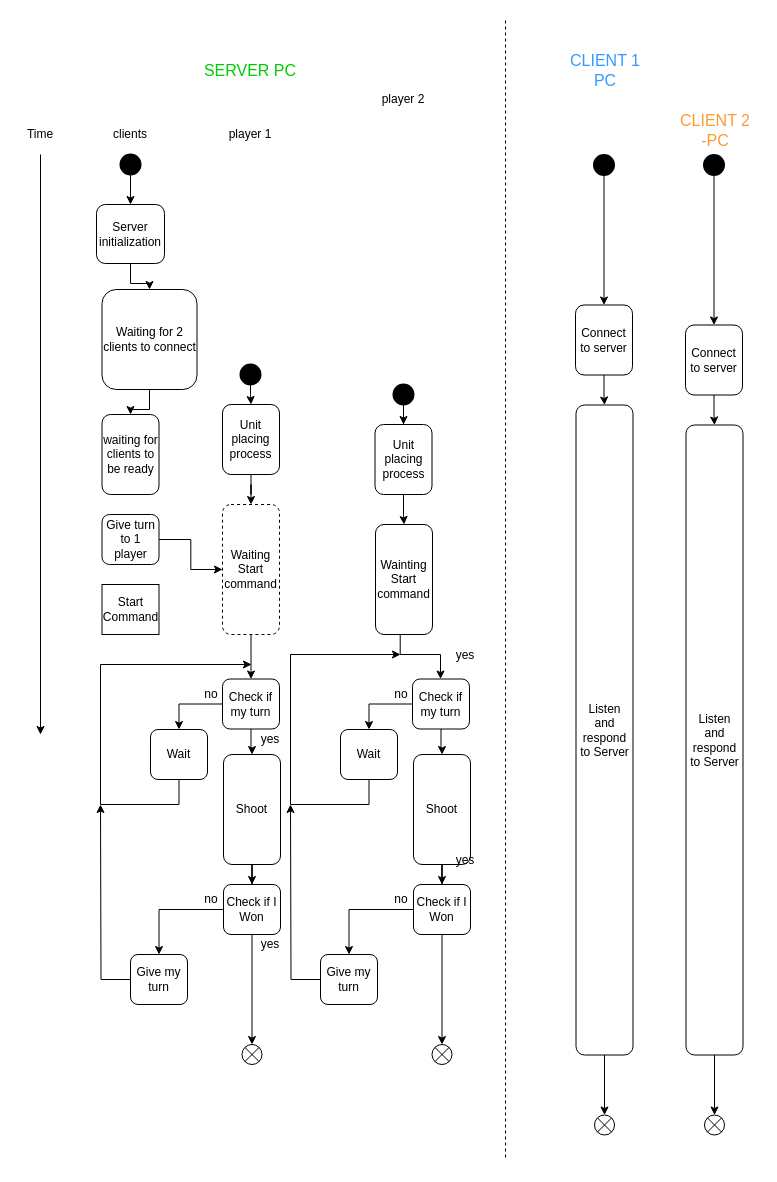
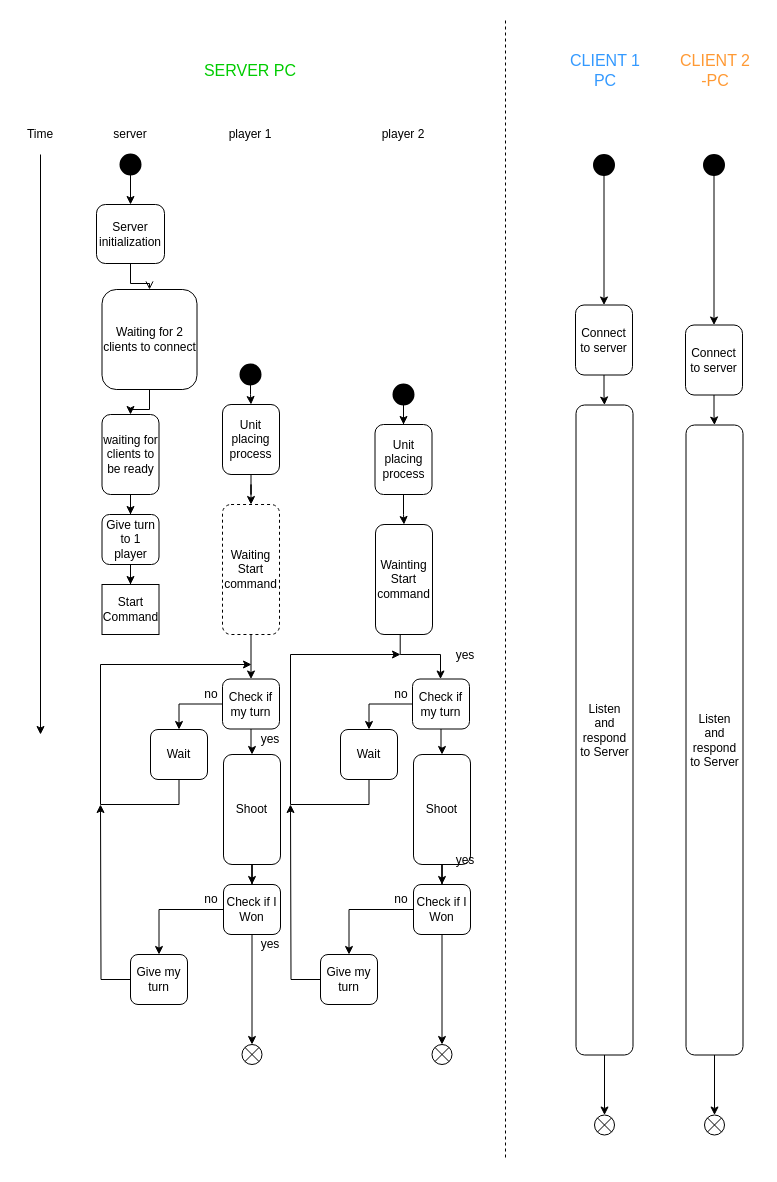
  <mxCell id="0" />
  <mxCell id="1" parent="0" />
  <mxCell id="2" value="" style="endArrow=classic;html=1;" edge="1" parent="1"><mxGeometry width="50" height="50" relative="1" as="geometry"><mxPoint x="40" y="154" as="sourcePoint" /><mxPoint x="40" y="734" as="targetPoint" /></mxGeometry></mxCell>
  <mxCell id="3" value="&lt;font color=&quot;#00cc00&quot; style=&quot;font-size: 16px;&quot;&gt;SERVER PC&lt;/font&gt;" style="text;html=1;strokeColor=none;fillColor=none;align=center;verticalAlign=middle;whiteSpace=wrap;rounded=0;fontSize=16;" vertex="1" parent="1"><mxGeometry x="196" y="60" width="108" height="20" as="geometry" /></mxCell>
  <mxCell id="4" value="&lt;font color=&quot;#3399ff&quot; style=&quot;font-size: 16px;&quot;&gt;CLIENT 1 PC&lt;/font&gt;" style="text;html=1;strokeColor=none;fillColor=none;align=center;verticalAlign=middle;whiteSpace=wrap;rounded=0;fontSize=16;" vertex="1" parent="1"><mxGeometry x="565" y="60" width="80" height="20" as="geometry" /></mxCell>
- <mxCell id="5" value="&lt;font color=&quot;#ff9933&quot; style=&quot;font-size: 16px;&quot;&gt;CLIENT 2 -PC&lt;/font&gt;" style="text;html=1;strokeColor=none;fillColor=none;align=center;verticalAlign=middle;whiteSpace=wrap;rounded=0;fontSize=16;" vertex="1" parent="1"><mxGeometry x="675" y="120" width="80" height="20" as="geometry" /></mxCell>
+ <mxCell id="5" value="&lt;font color=&quot;#ff9933&quot; style=&quot;font-size: 16px;&quot;&gt;CLIENT 2 -PC&lt;/font&gt;" style="text;html=1;strokeColor=none;fillColor=none;align=center;verticalAlign=middle;whiteSpace=wrap;rounded=0;fontSize=16;" vertex="1" parent="1"><mxGeometry x="675" y="60" width="80" height="20" as="geometry" /></mxCell>
  <mxCell id="6" value="Time" style="text;html=1;strokeColor=none;fillColor=none;align=center;verticalAlign=middle;whiteSpace=wrap;rounded=0;" vertex="1" parent="1"><mxGeometry x="20" y="124" width="40" height="20" as="geometry" /></mxCell>
  <mxCell id="7" value="" style="edgeStyle=orthogonalEdgeStyle;rounded=0;orthogonalLoop=1;jettySize=auto;html=1;" edge="1" parent="1" source="8" target="14"><mxGeometry relative="1" as="geometry" /></mxCell>
  <mxCell id="8" value="" style="strokeWidth=2;html=1;shape=mxgraph.flowchart.start_2;whiteSpace=wrap;fillColor=#000000;" vertex="1" parent="1"><mxGeometry x="120" y="154" width="20" height="20" as="geometry" /></mxCell>
  <mxCell id="9" value="" style="edgeStyle=orthogonalEdgeStyle;rounded=0;orthogonalLoop=1;jettySize=auto;html=1;entryX=0.5;entryY=0;entryDx=0;entryDy=0;" edge="1" parent="1" source="10" target="20"><mxGeometry relative="1" as="geometry"><mxPoint x="713.5" y="254.5" as="targetPoint" /></mxGeometry></mxCell>
  <mxCell id="10" value="" style="strokeWidth=2;html=1;shape=mxgraph.flowchart.start_2;whiteSpace=wrap;fillColor=#000000;" vertex="1" parent="1"><mxGeometry x="703.5" y="154.5" width="20" height="20" as="geometry" /></mxCell>
  <mxCell id="11" value="" style="edgeStyle=orthogonalEdgeStyle;rounded=0;orthogonalLoop=1;jettySize=auto;html=1;" edge="1" parent="1" source="12" target="16"><mxGeometry relative="1" as="geometry" /></mxCell>
  <mxCell id="12" value="" style="strokeWidth=2;html=1;shape=mxgraph.flowchart.start_2;whiteSpace=wrap;fillColor=#000000;" vertex="1" parent="1"><mxGeometry x="593.5" y="154.5" width="20" height="20" as="geometry" /></mxCell>
- <mxCell id="13" value="" style="edgeStyle=orthogonalEdgeStyle;rounded=0;orthogonalLoop=1;jettySize=auto;html=1;" edge="1" parent="1" source="14" target="18"><mxGeometry relative="1" as="geometry" /></mxCell>
+ <mxCell id="13" value="" style="edgeStyle=orthogonalEdgeStyle;rounded=0;orthogonalLoop=1;jettySize=auto;html=1;endArrow=open;" edge="1" parent="1" source="14" target="18"><mxGeometry relative="1" as="geometry" /></mxCell>
  <mxCell id="14" value="Server initialization" style="rounded=1;whiteSpace=wrap;html=1;fillColor=none;" vertex="1" parent="1"><mxGeometry x="96" y="204" width="68" height="59" as="geometry" /></mxCell>
  <mxCell id="15" value="" style="edgeStyle=orthogonalEdgeStyle;rounded=0;orthogonalLoop=1;jettySize=auto;html=1;" edge="1" parent="1" source="16" target="30"><mxGeometry relative="1" as="geometry" /></mxCell>
  <mxCell id="16" value="Connect to server" style="rounded=1;whiteSpace=wrap;html=1;fillColor=none;" vertex="1" parent="1"><mxGeometry x="575" y="304.5" width="57" height="70" as="geometry" /></mxCell>
  <mxCell id="17" value="" style="edgeStyle=orthogonalEdgeStyle;rounded=0;orthogonalLoop=1;jettySize=auto;html=1;" edge="1" parent="1" source="18" target="34"><mxGeometry relative="1" as="geometry" /></mxCell>
  <mxCell id="18" value="Waiting for 2 clients to connect" style="rounded=1;whiteSpace=wrap;html=1;fillColor=none;" vertex="1" parent="1"><mxGeometry x="101.5" y="289" width="95" height="100" as="geometry" /></mxCell>
  <mxCell id="19" value="" style="edgeStyle=orthogonalEdgeStyle;rounded=0;orthogonalLoop=1;jettySize=auto;html=1;" edge="1" parent="1" source="20" target="32"><mxGeometry relative="1" as="geometry" /></mxCell>
  <mxCell id="20" value="Connect to server" style="rounded=1;whiteSpace=wrap;html=1;fillColor=none;" vertex="1" parent="1"><mxGeometry x="685" y="324.5" width="57" height="70" as="geometry" /></mxCell>
  <mxCell id="21" value="" style="edgeStyle=orthogonalEdgeStyle;rounded=0;orthogonalLoop=1;jettySize=auto;html=1;exitX=0.5;exitY=1;exitDx=0;exitDy=0;exitPerimeter=0;entryX=0.5;entryY=0;entryDx=0;entryDy=0;" edge="1" parent="1" source="22" target="36"><mxGeometry relative="1" as="geometry"><Array as="points"><mxPoint x="250" y="394" /><mxPoint x="251" y="394" /></Array></mxGeometry></mxCell>
  <mxCell id="22" value="" style="strokeWidth=2;html=1;shape=mxgraph.flowchart.start_2;whiteSpace=wrap;fillColor=#000000;" vertex="1" parent="1"><mxGeometry x="240" y="364" width="20" height="20" as="geometry" /></mxCell>
  <mxCell id="23" value="" style="edgeStyle=orthogonalEdgeStyle;rounded=0;orthogonalLoop=1;jettySize=auto;html=1;" edge="1" parent="1" source="24" target="38"><mxGeometry relative="1" as="geometry" /></mxCell>
  <mxCell id="24" value="" style="strokeWidth=2;html=1;shape=mxgraph.flowchart.start_2;whiteSpace=wrap;fillColor=#000000;" vertex="1" parent="1"><mxGeometry x="393" y="384" width="20" height="20" as="geometry" /></mxCell>
- <mxCell id="25" value="clients" style="text;html=1;strokeColor=none;fillColor=none;align=center;verticalAlign=middle;whiteSpace=wrap;rounded=0;" vertex="1" parent="1"><mxGeometry x="90" y="124" width="80" height="20" as="geometry" /></mxCell>
+ <mxCell id="25" value="server" style="text;html=1;strokeColor=none;fillColor=none;align=center;verticalAlign=middle;whiteSpace=wrap;rounded=0;" vertex="1" parent="1"><mxGeometry x="90" y="124" width="80" height="20" as="geometry" /></mxCell>
  <mxCell id="26" value="player 1" style="text;html=1;strokeColor=none;fillColor=none;align=center;verticalAlign=middle;whiteSpace=wrap;rounded=0;" vertex="1" parent="1"><mxGeometry x="210" y="124" width="80" height="20" as="geometry" /></mxCell>
- <mxCell id="27" value="player 2" style="text;html=1;strokeColor=none;fillColor=none;align=center;verticalAlign=middle;whiteSpace=wrap;rounded=0;" vertex="1" parent="1"><mxGeometry x="363" y="89" width="80" height="20" as="geometry" /></mxCell>
+ <mxCell id="27" value="player 2" style="text;html=1;strokeColor=none;fillColor=none;align=center;verticalAlign=middle;whiteSpace=wrap;rounded=0;" vertex="1" parent="1"><mxGeometry x="363" y="124" width="80" height="20" as="geometry" /></mxCell>
  <mxCell id="28" value="" style="endArrow=none;dashed=1;html=1;" edge="1" parent="1"><mxGeometry width="50" height="50" relative="1" as="geometry"><mxPoint x="505" y="20" as="sourcePoint" /><mxPoint x="505" y="1160" as="targetPoint" /></mxGeometry></mxCell>
  <mxCell id="29" value="" style="edgeStyle=orthogonalEdgeStyle;rounded=0;orthogonalLoop=1;jettySize=auto;html=1;" edge="1" parent="1" source="30" target="80"><mxGeometry relative="1" as="geometry" /></mxCell>
  <mxCell id="30" value="Listen and respond to Server" style="rounded=1;whiteSpace=wrap;html=1;fillColor=none;" vertex="1" parent="1"><mxGeometry x="575.5" y="404.5" width="57" height="650" as="geometry" /></mxCell>
  <mxCell id="31" value="" style="edgeStyle=orthogonalEdgeStyle;rounded=0;orthogonalLoop=1;jettySize=auto;html=1;" edge="1" parent="1" source="32" target="81"><mxGeometry relative="1" as="geometry" /></mxCell>
  <mxCell id="32" value="Listen and respond to Server" style="rounded=1;whiteSpace=wrap;html=1;fillColor=none;" vertex="1" parent="1"><mxGeometry x="685.5" y="424.5" width="57" height="630" as="geometry" /></mxCell>
+ <mxCell id="33" value="" style="edgeStyle=orthogonalEdgeStyle;rounded=0;orthogonalLoop=1;jettySize=auto;html=1;" edge="1" parent="1" source="34" target="44"><mxGeometry relative="1" as="geometry" /></mxCell>
  <mxCell id="34" value="waiting for clients to be ready" style="rounded=1;whiteSpace=wrap;html=1;fillColor=none;" vertex="1" parent="1"><mxGeometry x="101.5" y="414" width="57" height="80" as="geometry" /></mxCell>
  <mxCell id="35" value="" style="edgeStyle=orthogonalEdgeStyle;rounded=0;orthogonalLoop=1;jettySize=auto;html=1;" edge="1" parent="1" source="36" target="40"><mxGeometry relative="1" as="geometry" /></mxCell>
  <mxCell id="36" value="Unit placing process" style="rounded=1;whiteSpace=wrap;html=1;fillColor=none;" vertex="1" parent="1"><mxGeometry x="222" y="404" width="57" height="70" as="geometry" /></mxCell>
  <mxCell id="37" value="" style="edgeStyle=orthogonalEdgeStyle;rounded=0;orthogonalLoop=1;jettySize=auto;html=1;" edge="1" parent="1" source="38" target="42"><mxGeometry relative="1" as="geometry" /></mxCell>
  <mxCell id="38" value="Unit placing process" style="rounded=1;whiteSpace=wrap;html=1;fillColor=none;" vertex="1" parent="1"><mxGeometry x="374.5" y="424" width="57" height="70" as="geometry" /></mxCell>
  <mxCell id="39" value="" style="edgeStyle=orthogonalEdgeStyle;rounded=0;orthogonalLoop=1;jettySize=auto;html=1;" edge="1" parent="1" source="40" target="48"><mxGeometry relative="1" as="geometry" /></mxCell>
  <mxCell id="40" value="Waiting Start command" style="rounded=1;whiteSpace=wrap;html=1;fillColor=none;dashed=1;" vertex="1" parent="1"><mxGeometry x="222" y="504" width="57" height="130" as="geometry" /></mxCell>
  <mxCell id="41" value="" style="edgeStyle=orthogonalEdgeStyle;rounded=0;orthogonalLoop=1;jettySize=auto;html=1;" edge="1" parent="1" target="65"><mxGeometry relative="1" as="geometry"><mxPoint x="399.714" y="634" as="sourcePoint" /><mxPoint x="436.381" y="678.571" as="targetPoint" /><Array as="points"><mxPoint x="400" y="654" /><mxPoint x="440" y="654" /></Array></mxGeometry></mxCell>
  <mxCell id="42" value="Wainting Start command" style="rounded=1;whiteSpace=wrap;html=1;fillColor=none;" vertex="1" parent="1"><mxGeometry x="375" y="524" width="57" height="110" as="geometry" /></mxCell>
- <mxCell id="43" value="" style="edgeStyle=orthogonalEdgeStyle;rounded=0;orthogonalLoop=1;jettySize=auto;html=1;" edge="1" parent="1" source="44" target="40"><mxGeometry relative="1" as="geometry" /></mxCell>
+ <mxCell id="43" value="" style="edgeStyle=orthogonalEdgeStyle;rounded=0;orthogonalLoop=1;jettySize=auto;html=1;" edge="1" parent="1" source="44" target="45"><mxGeometry relative="1" as="geometry" /></mxCell>
  <mxCell id="44" value="Give turn to 1 player" style="rounded=1;whiteSpace=wrap;html=1;fillColor=none;" vertex="1" parent="1"><mxGeometry x="101.5" y="514" width="57" height="50" as="geometry" /></mxCell>
  <mxCell id="45" value="Start Command" style="whiteSpace=wrap;html=1;fillColor=none;rounded=0;" vertex="1" parent="1"><mxGeometry x="101.5" y="584" width="57" height="50" as="geometry" /></mxCell>
  <mxCell id="46" value="" style="edgeStyle=orthogonalEdgeStyle;rounded=0;orthogonalLoop=1;jettySize=auto;html=1;" edge="1" parent="1" source="48" target="50"><mxGeometry relative="1" as="geometry" /></mxCell>
  <mxCell id="47" value="" style="edgeStyle=orthogonalEdgeStyle;rounded=0;orthogonalLoop=1;jettySize=auto;html=1;entryX=0.5;entryY=0;entryDx=0;entryDy=0;" edge="1" parent="1" source="48" target="61"><mxGeometry relative="1" as="geometry"><mxPoint x="142" y="703.5" as="targetPoint" /></mxGeometry></mxCell>
  <mxCell id="48" value="Check if my turn" style="rounded=1;whiteSpace=wrap;html=1;fillColor=none;" vertex="1" parent="1"><mxGeometry x="222" y="678.5" width="57" height="50" as="geometry" /></mxCell>
  <mxCell id="49" value="" style="edgeStyle=orthogonalEdgeStyle;rounded=0;orthogonalLoop=1;jettySize=auto;html=1;" edge="1" parent="1" source="50" target="55"><mxGeometry relative="1" as="geometry" /></mxCell>
  <mxCell id="50" value="Shoot" style="rounded=1;whiteSpace=wrap;html=1;fillColor=none;" vertex="1" parent="1"><mxGeometry x="223" y="754" width="57" height="110" as="geometry" /></mxCell>
  <mxCell id="51" value="yes" style="text;html=1;strokeColor=none;fillColor=none;align=center;verticalAlign=middle;whiteSpace=wrap;rounded=0;" vertex="1" parent="1"><mxGeometry x="230" y="728.5" width="80" height="20" as="geometry" /></mxCell>
  <mxCell id="52" value="no" style="text;html=1;strokeColor=none;fillColor=none;align=center;verticalAlign=middle;whiteSpace=wrap;rounded=0;" vertex="1" parent="1"><mxGeometry x="171" y="683.5" width="80" height="20" as="geometry" /></mxCell>
  <mxCell id="53" value="" style="edgeStyle=orthogonalEdgeStyle;rounded=0;orthogonalLoop=1;jettySize=auto;html=1;entryX=0.5;entryY=0;entryDx=0;entryDy=0;" edge="1" parent="1" source="55" target="57"><mxGeometry relative="1" as="geometry"><mxPoint x="143" y="909" as="targetPoint" /></mxGeometry></mxCell>
  <mxCell id="54" value="" style="edgeStyle=orthogonalEdgeStyle;rounded=0;orthogonalLoop=1;jettySize=auto;html=1;entryX=0.5;entryY=0;entryDx=0;entryDy=0;entryPerimeter=0;" edge="1" parent="1" source="55" target="62"><mxGeometry relative="1" as="geometry"><mxPoint x="251.5" y="1014" as="targetPoint" /></mxGeometry></mxCell>
  <mxCell id="55" value="Check if I Won" style="rounded=1;whiteSpace=wrap;html=1;fillColor=none;" vertex="1" parent="1"><mxGeometry x="223" y="884" width="57" height="50" as="geometry" /></mxCell>
  <mxCell id="56" value="" style="edgeStyle=orthogonalEdgeStyle;rounded=0;orthogonalLoop=1;jettySize=auto;html=1;" edge="1" parent="1" source="57"><mxGeometry relative="1" as="geometry"><mxPoint x="100" y="804" as="targetPoint" /></mxGeometry></mxCell>
  <mxCell id="57" value="Give my turn" style="rounded=1;whiteSpace=wrap;html=1;fillColor=none;" vertex="1" parent="1"><mxGeometry x="130" y="954" width="57" height="50" as="geometry" /></mxCell>
  <mxCell id="58" value="no" style="text;html=1;strokeColor=none;fillColor=none;align=center;verticalAlign=middle;whiteSpace=wrap;rounded=0;" vertex="1" parent="1"><mxGeometry x="171" y="889" width="80" height="20" as="geometry" /></mxCell>
  <mxCell id="59" value="yes" style="text;html=1;strokeColor=none;fillColor=none;align=center;verticalAlign=middle;whiteSpace=wrap;rounded=0;" vertex="1" parent="1"><mxGeometry x="230" y="934" width="80" height="20" as="geometry" /></mxCell>
  <mxCell id="60" value="" style="edgeStyle=orthogonalEdgeStyle;rounded=0;orthogonalLoop=1;jettySize=auto;html=1;exitX=0.5;exitY=1;exitDx=0;exitDy=0;" edge="1" parent="1" source="61"><mxGeometry relative="1" as="geometry"><mxPoint x="251" y="664" as="targetPoint" /><Array as="points"><mxPoint x="178" y="804" /><mxPoint x="100" y="804" /><mxPoint x="100" y="664" /><mxPoint x="251" y="664" /></Array></mxGeometry></mxCell>
  <mxCell id="61" value="Wait" style="rounded=1;whiteSpace=wrap;html=1;fillColor=none;" vertex="1" parent="1"><mxGeometry x="150" y="729" width="57" height="50" as="geometry" /></mxCell>
  <mxCell id="62" value="" style="verticalLabelPosition=bottom;verticalAlign=top;html=1;shape=mxgraph.flowchart.or;fillColor=none;" vertex="1" parent="1"><mxGeometry x="241.5" y="1044" width="20" height="20" as="geometry" /></mxCell>
  <mxCell id="63" value="" style="edgeStyle=orthogonalEdgeStyle;rounded=0;orthogonalLoop=1;jettySize=auto;html=1;" edge="1" parent="1" source="65" target="67"><mxGeometry relative="1" as="geometry" /></mxCell>
  <mxCell id="64" value="" style="edgeStyle=orthogonalEdgeStyle;rounded=0;orthogonalLoop=1;jettySize=auto;html=1;entryX=0.5;entryY=0;entryDx=0;entryDy=0;" edge="1" parent="1" source="65" target="78"><mxGeometry relative="1" as="geometry"><mxPoint x="332" y="703.5" as="targetPoint" /></mxGeometry></mxCell>
  <mxCell id="65" value="Check if my turn" style="rounded=1;whiteSpace=wrap;html=1;fillColor=none;" vertex="1" parent="1"><mxGeometry x="412" y="678.5" width="57" height="50" as="geometry" /></mxCell>
  <mxCell id="66" value="" style="edgeStyle=orthogonalEdgeStyle;rounded=0;orthogonalLoop=1;jettySize=auto;html=1;" edge="1" parent="1" source="67" target="72"><mxGeometry relative="1" as="geometry" /></mxCell>
  <mxCell id="67" value="Shoot" style="rounded=1;whiteSpace=wrap;html=1;fillColor=none;" vertex="1" parent="1"><mxGeometry x="413" y="754" width="57" height="110" as="geometry" /></mxCell>
  <mxCell id="68" value="yes" style="text;html=1;strokeColor=none;fillColor=none;align=center;verticalAlign=middle;whiteSpace=wrap;rounded=0;" vertex="1" parent="1"><mxGeometry x="425" y="644.5" width="80" height="20" as="geometry" /></mxCell>
  <mxCell id="69" value="no" style="text;html=1;strokeColor=none;fillColor=none;align=center;verticalAlign=middle;whiteSpace=wrap;rounded=0;" vertex="1" parent="1"><mxGeometry x="361" y="683.5" width="80" height="20" as="geometry" /></mxCell>
  <mxCell id="70" value="" style="edgeStyle=orthogonalEdgeStyle;rounded=0;orthogonalLoop=1;jettySize=auto;html=1;entryX=0.5;entryY=0;entryDx=0;entryDy=0;" edge="1" parent="1" source="72" target="74"><mxGeometry relative="1" as="geometry"><mxPoint x="333" y="909" as="targetPoint" /></mxGeometry></mxCell>
  <mxCell id="71" value="" style="edgeStyle=orthogonalEdgeStyle;rounded=0;orthogonalLoop=1;jettySize=auto;html=1;entryX=0.5;entryY=0;entryDx=0;entryDy=0;entryPerimeter=0;" edge="1" parent="1" source="72" target="79"><mxGeometry relative="1" as="geometry"><mxPoint x="441.5" y="1014" as="targetPoint" /></mxGeometry></mxCell>
  <mxCell id="72" value="Check if I Won" style="rounded=1;whiteSpace=wrap;html=1;fillColor=none;" vertex="1" parent="1"><mxGeometry x="413" y="884" width="57" height="50" as="geometry" /></mxCell>
  <mxCell id="73" value="" style="edgeStyle=orthogonalEdgeStyle;rounded=0;orthogonalLoop=1;jettySize=auto;html=1;" edge="1" parent="1" source="74"><mxGeometry relative="1" as="geometry"><mxPoint x="290" y="804" as="targetPoint" /></mxGeometry></mxCell>
  <mxCell id="74" value="Give my turn" style="rounded=1;whiteSpace=wrap;html=1;fillColor=none;" vertex="1" parent="1"><mxGeometry x="320" y="954" width="57" height="50" as="geometry" /></mxCell>
  <mxCell id="75" value="no" style="text;html=1;strokeColor=none;fillColor=none;align=center;verticalAlign=middle;whiteSpace=wrap;rounded=0;" vertex="1" parent="1"><mxGeometry x="361" y="889" width="80" height="20" as="geometry" /></mxCell>
  <mxCell id="76" value="yes" style="text;html=1;strokeColor=none;fillColor=none;align=center;verticalAlign=middle;whiteSpace=wrap;rounded=0;" vertex="1" parent="1"><mxGeometry x="425" y="850" width="80" height="20" as="geometry" /></mxCell>
  <mxCell id="77" value="" style="edgeStyle=orthogonalEdgeStyle;rounded=0;orthogonalLoop=1;jettySize=auto;html=1;exitX=0.5;exitY=1;exitDx=0;exitDy=0;" edge="1" parent="1" source="78"><mxGeometry relative="1" as="geometry"><mxPoint x="400" y="654" as="targetPoint" /><Array as="points"><mxPoint x="369" y="804" /><mxPoint x="290" y="804" /><mxPoint x="290" y="654" /></Array></mxGeometry></mxCell>
  <mxCell id="78" value="Wait" style="rounded=1;whiteSpace=wrap;html=1;fillColor=none;" vertex="1" parent="1"><mxGeometry x="340" y="729" width="57" height="50" as="geometry" /></mxCell>
  <mxCell id="79" value="" style="verticalLabelPosition=bottom;verticalAlign=top;html=1;shape=mxgraph.flowchart.or;fillColor=none;" vertex="1" parent="1"><mxGeometry x="431.5" y="1044" width="20" height="20" as="geometry" /></mxCell>
  <mxCell id="80" value="" style="verticalLabelPosition=bottom;verticalAlign=top;html=1;shape=mxgraph.flowchart.or;fillColor=none;" vertex="1" parent="1"><mxGeometry x="594" y="1114.5" width="20" height="20" as="geometry" /></mxCell>
  <mxCell id="81" value="" style="verticalLabelPosition=bottom;verticalAlign=top;html=1;shape=mxgraph.flowchart.or;fillColor=none;" vertex="1" parent="1"><mxGeometry x="704" y="1114.5" width="20" height="20" as="geometry" /></mxCell>
